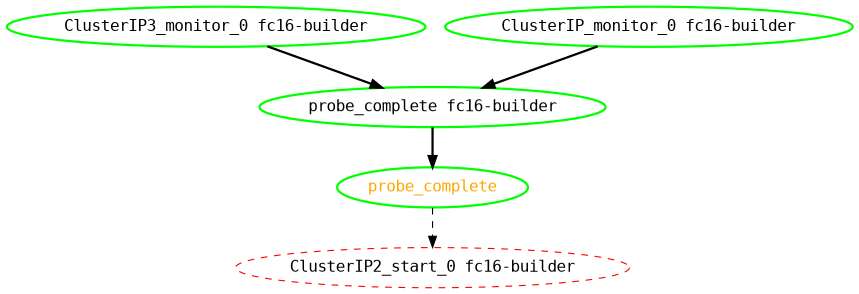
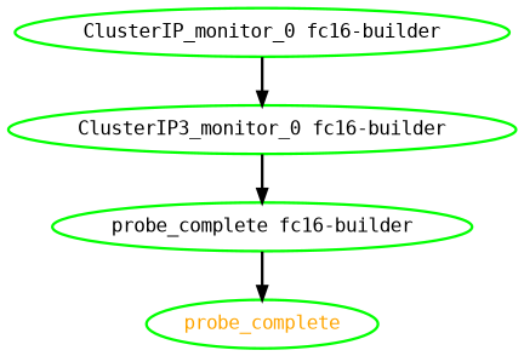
  digraph {
    fontname="DejaVu Sans Mono"
    node [color=green fontcolor=black fontname="DejaVu Sans Mono" style=bold]
    edge [fontname="DejaVu Sans Mono" style=bold]
    probe_complete [fontcolor=orange]
    "probe_complete fc16-builder"
-   "ClusterIP2_start_0 fc16-builder" [color=red style=dashed]
    "ClusterIP3_monitor_0 fc16-builder"
    "ClusterIP_monitor_0 fc16-builder"
-   probe_complete -> "ClusterIP2_start_0 fc16-builder" [style=dashed]
    "probe_complete fc16-builder" -> probe_complete
    "ClusterIP3_monitor_0 fc16-builder" -> "probe_complete fc16-builder"
-   "ClusterIP_monitor_0 fc16-builder" -> "probe_complete fc16-builder"
+   "ClusterIP_monitor_0 fc16-builder" -> "ClusterIP3_monitor_0 fc16-builder"
  }
